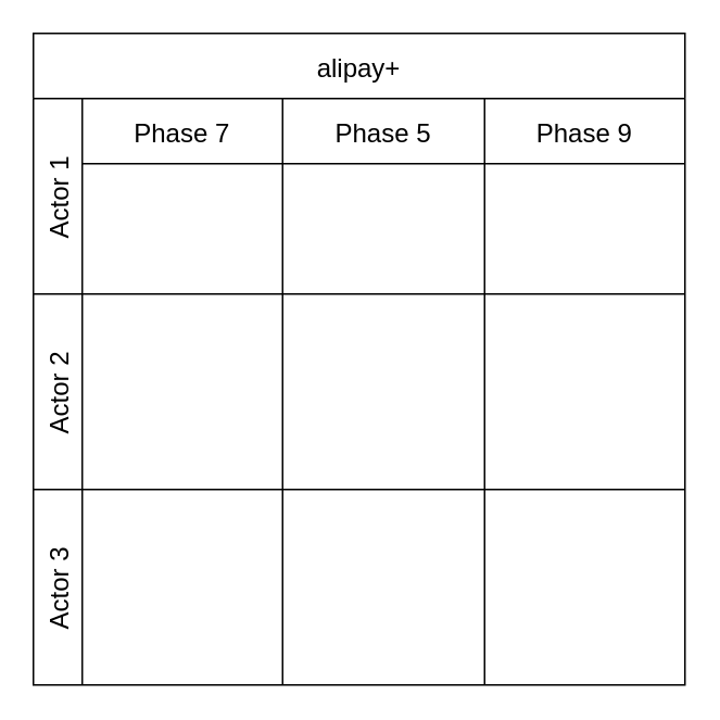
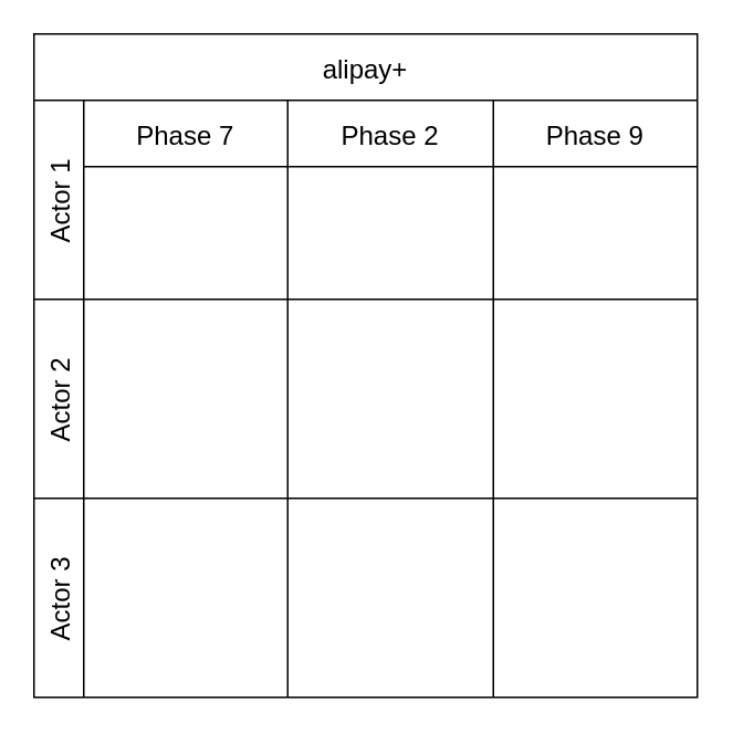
  <mxCell id="0" />
  <mxCell id="1" parent="0" />
  <mxCell id="2" value="alipay+" style="shape=table;childLayout=tableLayout;startSize=40;collapsible=0;recursiveResize=0;expand=0;fontSize=16;" vertex="1" parent="1"><mxGeometry x="20" y="20" width="400" height="400" as="geometry" /></mxCell>
  <mxCell id="3" value="Actor 1" style="shape=tableRow;horizontal=0;swimlaneHead=0;swimlaneBody=0;top=0;left=0;strokeColor=inherit;bottom=0;right=0;dropTarget=0;fontStyle=0;fillColor=none;points=[[0,0.5],[1,0.5]];portConstraint=eastwest;startSize=30;collapsible=0;recursiveResize=0;expand=0;fontSize=16;" vertex="1" parent="2"><mxGeometry y="40" width="400" height="120" as="geometry" /></mxCell>
  <mxCell id="4" value="Phase 7" style="swimlane;swimlaneHead=0;swimlaneBody=0;fontStyle=0;strokeColor=inherit;connectable=0;fillColor=none;startSize=40;collapsible=0;recursiveResize=0;expand=0;fontSize=16;" vertex="1" parent="3"><mxGeometry x="30" width="123" height="120" as="geometry"><mxRectangle width="123" height="120" as="alternateBounds" /></mxGeometry></mxCell>
- <mxCell id="5" value="Phase 5" style="swimlane;swimlaneHead=0;swimlaneBody=0;fontStyle=0;strokeColor=inherit;connectable=0;fillColor=none;startSize=40;collapsible=0;recursiveResize=0;expand=0;fontSize=16;" vertex="1" parent="3"><mxGeometry x="153" width="124" height="120" as="geometry"><mxRectangle width="124" height="120" as="alternateBounds" /></mxGeometry></mxCell>
+ <mxCell id="5" value="Phase 2" style="swimlane;swimlaneHead=0;swimlaneBody=0;fontStyle=0;strokeColor=inherit;connectable=0;fillColor=none;startSize=40;collapsible=0;recursiveResize=0;expand=0;fontSize=16;" vertex="1" parent="3"><mxGeometry x="153" width="124" height="120" as="geometry"><mxRectangle width="124" height="120" as="alternateBounds" /></mxGeometry></mxCell>
  <mxCell id="6" value="Phase 9" style="swimlane;swimlaneHead=0;swimlaneBody=0;fontStyle=0;strokeColor=inherit;connectable=0;fillColor=none;startSize=40;collapsible=0;recursiveResize=0;expand=0;fontSize=16;" vertex="1" parent="3"><mxGeometry x="277" width="123" height="120" as="geometry"><mxRectangle width="123" height="120" as="alternateBounds" /></mxGeometry></mxCell>
  <mxCell id="7" value="Actor 2" style="shape=tableRow;horizontal=0;swimlaneHead=0;swimlaneBody=0;top=0;left=0;strokeColor=inherit;bottom=0;right=0;dropTarget=0;fontStyle=0;fillColor=none;points=[[0,0.5],[1,0.5]];portConstraint=eastwest;startSize=30;collapsible=0;recursiveResize=0;expand=0;fontSize=16;" vertex="1" parent="2"><mxGeometry y="160" width="400" height="120" as="geometry" /></mxCell>
  <mxCell id="8" value="" style="swimlane;swimlaneHead=0;swimlaneBody=0;fontStyle=0;connectable=0;strokeColor=inherit;fillColor=none;startSize=0;collapsible=0;recursiveResize=0;expand=0;fontSize=16;" vertex="1" parent="7"><mxGeometry x="30" width="123" height="120" as="geometry"><mxRectangle width="123" height="120" as="alternateBounds" /></mxGeometry></mxCell>
  <mxCell id="9" value="" style="swimlane;swimlaneHead=0;swimlaneBody=0;fontStyle=0;connectable=0;strokeColor=inherit;fillColor=none;startSize=0;collapsible=0;recursiveResize=0;expand=0;fontSize=16;" vertex="1" parent="7"><mxGeometry x="153" width="124" height="120" as="geometry"><mxRectangle width="124" height="120" as="alternateBounds" /></mxGeometry></mxCell>
  <mxCell id="10" value="" style="swimlane;swimlaneHead=0;swimlaneBody=0;fontStyle=0;connectable=0;strokeColor=inherit;fillColor=none;startSize=0;collapsible=0;recursiveResize=0;expand=0;fontSize=16;" vertex="1" parent="7"><mxGeometry x="277" width="123" height="120" as="geometry"><mxRectangle width="123" height="120" as="alternateBounds" /></mxGeometry></mxCell>
  <mxCell id="11" value="Actor 3" style="shape=tableRow;horizontal=0;swimlaneHead=0;swimlaneBody=0;top=0;left=0;strokeColor=inherit;bottom=0;right=0;dropTarget=0;fontStyle=0;fillColor=none;points=[[0,0.5],[1,0.5]];portConstraint=eastwest;startSize=30;collapsible=0;recursiveResize=0;expand=0;fontSize=16;" vertex="1" parent="2"><mxGeometry y="280" width="400" height="120" as="geometry" /></mxCell>
  <mxCell id="12" value="" style="swimlane;swimlaneHead=0;swimlaneBody=0;fontStyle=0;connectable=0;strokeColor=inherit;fillColor=none;startSize=0;collapsible=0;recursiveResize=0;expand=0;fontSize=16;" vertex="1" parent="11"><mxGeometry x="30" width="123" height="120" as="geometry"><mxRectangle width="123" height="120" as="alternateBounds" /></mxGeometry></mxCell>
  <mxCell id="13" value="" style="swimlane;swimlaneHead=0;swimlaneBody=0;fontStyle=0;connectable=0;strokeColor=inherit;fillColor=none;startSize=0;collapsible=0;recursiveResize=0;expand=0;fontSize=16;" vertex="1" parent="11"><mxGeometry x="153" width="124" height="120" as="geometry"><mxRectangle width="124" height="120" as="alternateBounds" /></mxGeometry></mxCell>
  <mxCell id="14" value="" style="swimlane;swimlaneHead=0;swimlaneBody=0;fontStyle=0;connectable=0;strokeColor=inherit;fillColor=none;startSize=0;collapsible=0;recursiveResize=0;expand=0;fontSize=16;" vertex="1" parent="11"><mxGeometry x="277" width="123" height="120" as="geometry"><mxRectangle width="123" height="120" as="alternateBounds" /></mxGeometry></mxCell>
